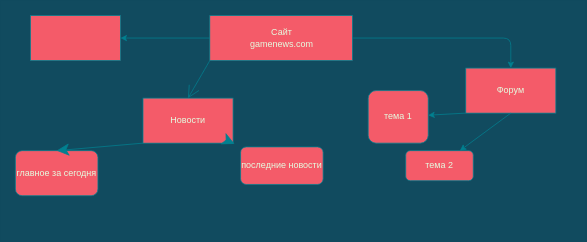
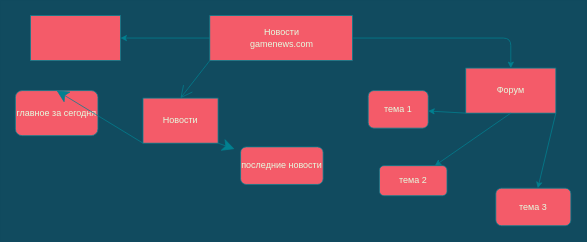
  <mxCell id="0" />
  <mxCell id="1" parent="0" />
  <mxCell id="2" style="edgeStyle=orthogonalEdgeStyle;rounded=0;orthogonalLoop=1;jettySize=auto;html=1;strokeColor=#028090;fontColor=#E4FDE1;labelBackgroundColor=#114B5F;" parent="1" source="4" target="7" edge="1"><mxGeometry relative="1" as="geometry"><mxPoint x="20" y="120" as="targetPoint" /></mxGeometry></mxCell>
  <mxCell id="3" style="edgeStyle=none;curved=1;rounded=1;sketch=0;orthogonalLoop=1;jettySize=auto;html=1;exitX=0;exitY=1;exitDx=0;exitDy=0;entryX=0.5;entryY=0;entryDx=0;entryDy=0;fontColor=#E4FDE1;endArrow=open;startSize=14;endSize=14;sourcePerimeterSpacing=8;targetPerimeterSpacing=8;strokeColor=#028090;fillColor=#F45B69;" edge="1" parent="1" source="4" target="17"><mxGeometry relative="1" as="geometry" /></mxCell>
  <mxCell id="4" value="" style="rounded=0;whiteSpace=wrap;html=1;fillColor=#F45B69;strokeColor=#028090;fontColor=#E4FDE1;" parent="1" vertex="1"><mxGeometry x="279" y="20" width="190" height="60" as="geometry" /></mxCell>
  <mxCell id="5" style="edgeStyle=orthogonalEdgeStyle;curved=0;rounded=1;sketch=0;orthogonalLoop=1;jettySize=auto;html=1;fontColor=#E4FDE1;strokeColor=#028090;fillColor=#F45B69;labelBackgroundColor=#114B5F;" parent="1" edge="1"><mxGeometry relative="1" as="geometry"><mxPoint x="680" y="90" as="targetPoint" /><mxPoint x="470" y="50" as="sourcePoint" /><Array as="points"><mxPoint x="680" y="50" /></Array></mxGeometry></mxCell>
- <mxCell id="6" value="Сайт&lt;br&gt;gamenews.com" style="text;html=1;strokeColor=none;fillColor=none;align=center;verticalAlign=middle;whiteSpace=wrap;rounded=0;fontColor=#E4FDE1;" parent="1" vertex="1"><mxGeometry x="290" y="40" width="170" height="20" as="geometry" /></mxCell>
+ <mxCell id="6" value="Новости&lt;br&gt;gamenews.com" style="text;html=1;strokeColor=none;fillColor=none;align=center;verticalAlign=middle;whiteSpace=wrap;rounded=0;fontColor=#E4FDE1;" parent="1" vertex="1"><mxGeometry x="290" y="40" width="170" height="20" as="geometry" /></mxCell>
  <mxCell id="7" value="" style="rounded=0;whiteSpace=wrap;html=1;fillColor=#F45B69;strokeColor=#028090;fontColor=#E4FDE1;" parent="1" vertex="1"><mxGeometry x="40" y="20" width="120" height="60" as="geometry" /></mxCell>
- <mxCell id="8" value="главное за сегодня" style="rounded=1;whiteSpace=wrap;html=1;fillColor=#F45B69;strokeColor=#028090;fontColor=#E4FDE1;" parent="1" vertex="1"><mxGeometry x="20" y="200" width="110" height="60" as="geometry" /></mxCell>
+ <mxCell id="8" value="главное за сегодня" style="rounded=1;whiteSpace=wrap;html=1;fillColor=#F45B69;strokeColor=#028090;fontColor=#E4FDE1;" parent="1" vertex="1"><mxGeometry x="20" y="120" width="110" height="60" as="geometry" /></mxCell>
  <mxCell id="9" value="последние новости" style="rounded=1;whiteSpace=wrap;html=1;fillColor=#F45B69;strokeColor=#028090;fontColor=#E4FDE1;" parent="1" vertex="1"><mxGeometry x="320" y="195" width="110" height="50" as="geometry" /></mxCell>
  <mxCell id="10" value="Форум" style="rounded=0;whiteSpace=wrap;html=1;sketch=0;fontColor=#E4FDE1;strokeColor=#028090;fillColor=#F45B69;" parent="1" vertex="1"><mxGeometry x="620" y="90" width="120" height="60" as="geometry" /></mxCell>
  <mxCell id="11" value="" style="endArrow=classic;html=1;fontColor=#E4FDE1;strokeColor=#028090;fillColor=#F45B69;exitX=0;exitY=1;exitDx=0;exitDy=0;labelBackgroundColor=#114B5F;" parent="1" source="10" target="12" edge="1"><mxGeometry width="50" height="50" relative="1" as="geometry"><mxPoint x="380" y="310" as="sourcePoint" /><mxPoint x="560" y="210" as="targetPoint" /></mxGeometry></mxCell>
- <mxCell id="12" value="тема 1" style="rounded=1;whiteSpace=wrap;html=1;sketch=0;fontColor=#E4FDE1;strokeColor=#028090;fillColor=#F45B69;" parent="1" vertex="1"><mxGeometry x="490" y="120" width="80" height="70" as="geometry" /></mxCell>
+ <mxCell id="12" value="тема 1" style="rounded=1;whiteSpace=wrap;html=1;sketch=0;fontColor=#E4FDE1;strokeColor=#028090;fillColor=#F45B69;" parent="1" vertex="1"><mxGeometry x="490" y="120" width="80" height="50" as="geometry" /></mxCell>
  <mxCell id="13" value="" style="endArrow=classic;html=1;fontColor=#E4FDE1;strokeColor=#028090;fillColor=#F45B69;exitX=0.5;exitY=1;exitDx=0;exitDy=0;labelBackgroundColor=#114B5F;" parent="1" source="10" target="14" edge="1"><mxGeometry width="50" height="50" relative="1" as="geometry"><mxPoint x="380" y="310" as="sourcePoint" /><mxPoint x="680" y="200" as="targetPoint" /></mxGeometry></mxCell>
- <mxCell id="14" value="тема 2" style="rounded=1;whiteSpace=wrap;html=1;sketch=0;fontColor=#E4FDE1;strokeColor=#028090;fillColor=#F45B69;" parent="1" vertex="1"><mxGeometry x="540" y="200" width="90" height="40" as="geometry" /></mxCell>
- <mxCell id="17" value="Новости" style="rounded=0;whiteSpace=wrap;html=1;hachureGap=4;pointerEvents=0;fillColor=#F45B69;strokeColor=#028090;fontColor=#E4FDE1;" vertex="1" parent="1"><mxGeometry x="190" y="130" width="120" height="60" as="geometry" /></mxCell>
+ <mxCell id="14" value="тема 2" style="rounded=1;whiteSpace=wrap;html=1;sketch=0;fontColor=#E4FDE1;strokeColor=#028090;fillColor=#F45B69;" parent="1" vertex="1"><mxGeometry x="505" y="220" width="90" height="40" as="geometry" /></mxCell>
+ <mxCell id="15" value="" style="endArrow=classic;html=1;fontColor=#E4FDE1;strokeColor=#028090;fillColor=#F45B69;exitX=1;exitY=1;exitDx=0;exitDy=0;labelBackgroundColor=#114B5F;" parent="1" source="10" target="16" edge="1"><mxGeometry width="50" height="50" relative="1" as="geometry"><mxPoint x="380" y="310" as="sourcePoint" /><mxPoint x="720" y="240" as="targetPoint" /></mxGeometry></mxCell>
+ <mxCell id="16" value="тема 3" style="rounded=1;whiteSpace=wrap;html=1;sketch=0;fontColor=#E4FDE1;strokeColor=#028090;fillColor=#F45B69;" parent="1" vertex="1"><mxGeometry x="660" y="250" width="100" height="50" as="geometry" /></mxCell>
+ <mxCell id="17" value="Новости" style="rounded=0;whiteSpace=wrap;html=1;hachureGap=4;pointerEvents=0;fillColor=#F45B69;strokeColor=#028090;fontColor=#E4FDE1;" vertex="1" parent="1"><mxGeometry x="190" y="130" width="100" height="60" as="geometry" /></mxCell>
  <mxCell id="18" value="" style="endArrow=classic;html=1;fontColor=#E4FDE1;startSize=14;endSize=14;sourcePerimeterSpacing=8;targetPerimeterSpacing=8;strokeColor=#028090;fillColor=#F45B69;exitX=0;exitY=1;exitDx=0;exitDy=0;entryX=0.5;entryY=0;entryDx=0;entryDy=0;" edge="1" parent="1" source="17" target="8"><mxGeometry width="50" height="50" relative="1" as="geometry"><mxPoint x="100" y="245" as="sourcePoint" /><mxPoint x="150" y="195" as="targetPoint" /></mxGeometry></mxCell>
  <mxCell id="19" value="" style="endArrow=classic;html=1;fontColor=#E4FDE1;startSize=14;endSize=14;sourcePerimeterSpacing=8;targetPerimeterSpacing=8;strokeColor=#028090;fillColor=#F45B69;exitX=1;exitY=1;exitDx=0;exitDy=0;" edge="1" parent="1" source="17" target="9"><mxGeometry width="50" height="50" relative="1" as="geometry"><mxPoint x="350" y="420" as="sourcePoint" /><mxPoint x="400" y="370" as="targetPoint" /></mxGeometry></mxCell>
